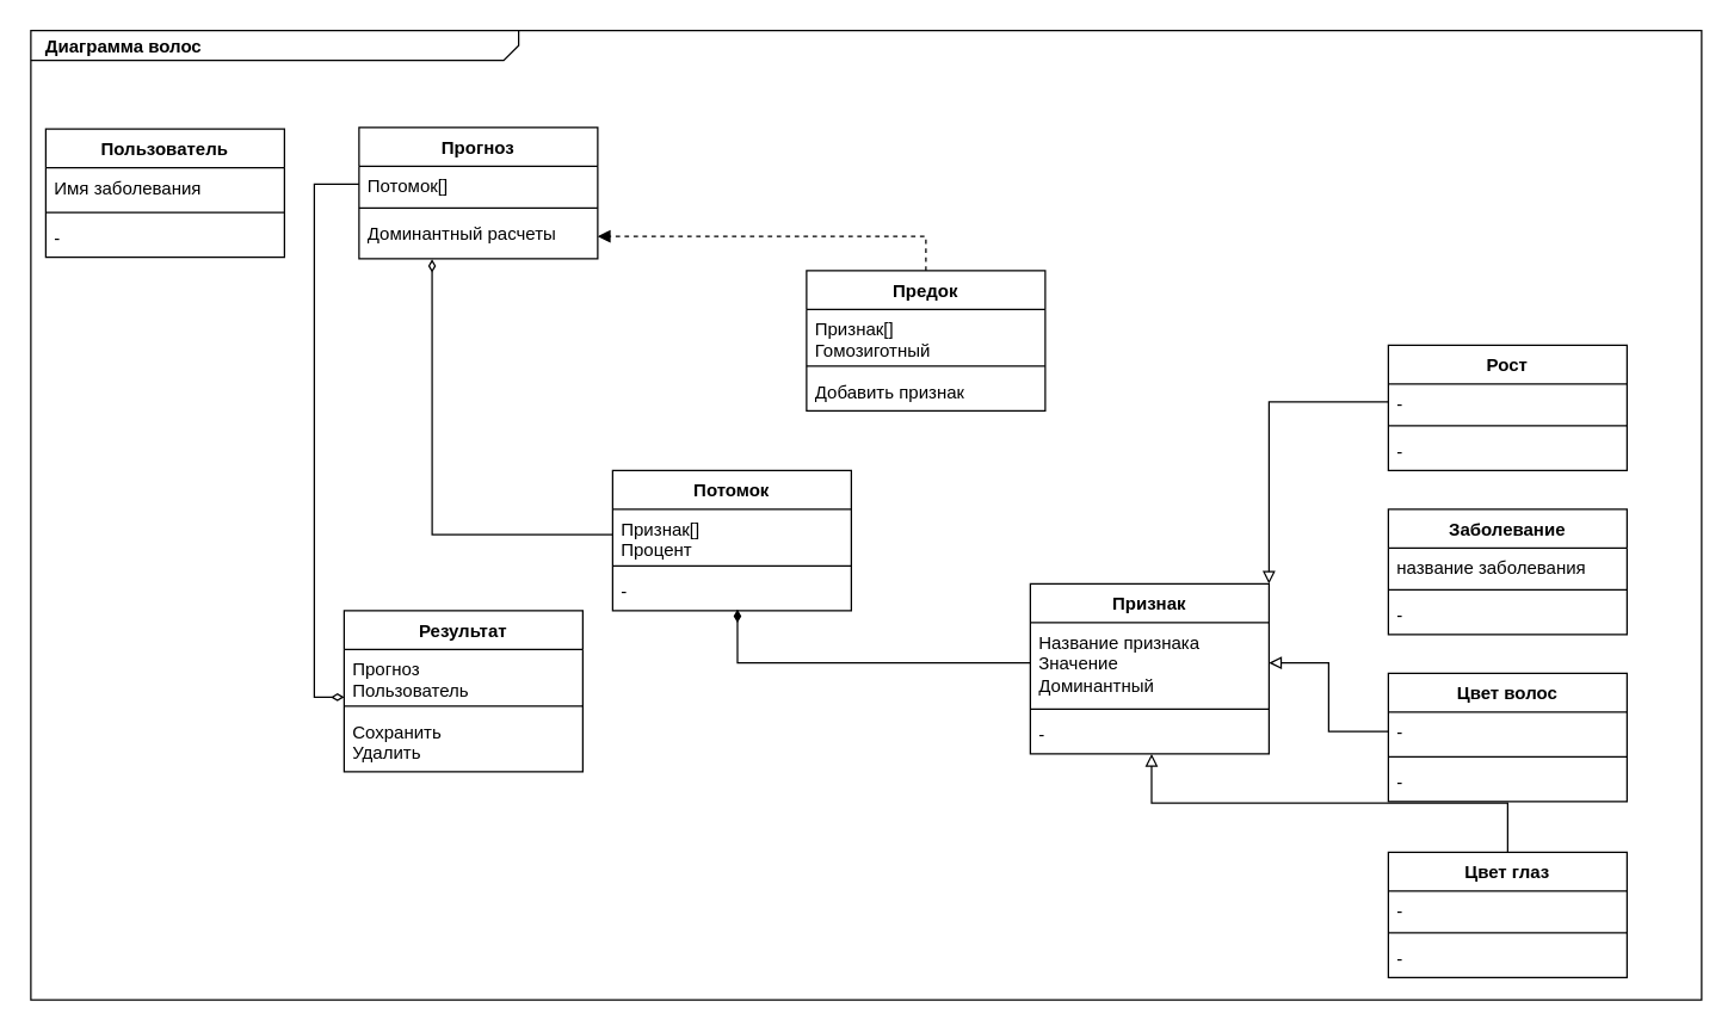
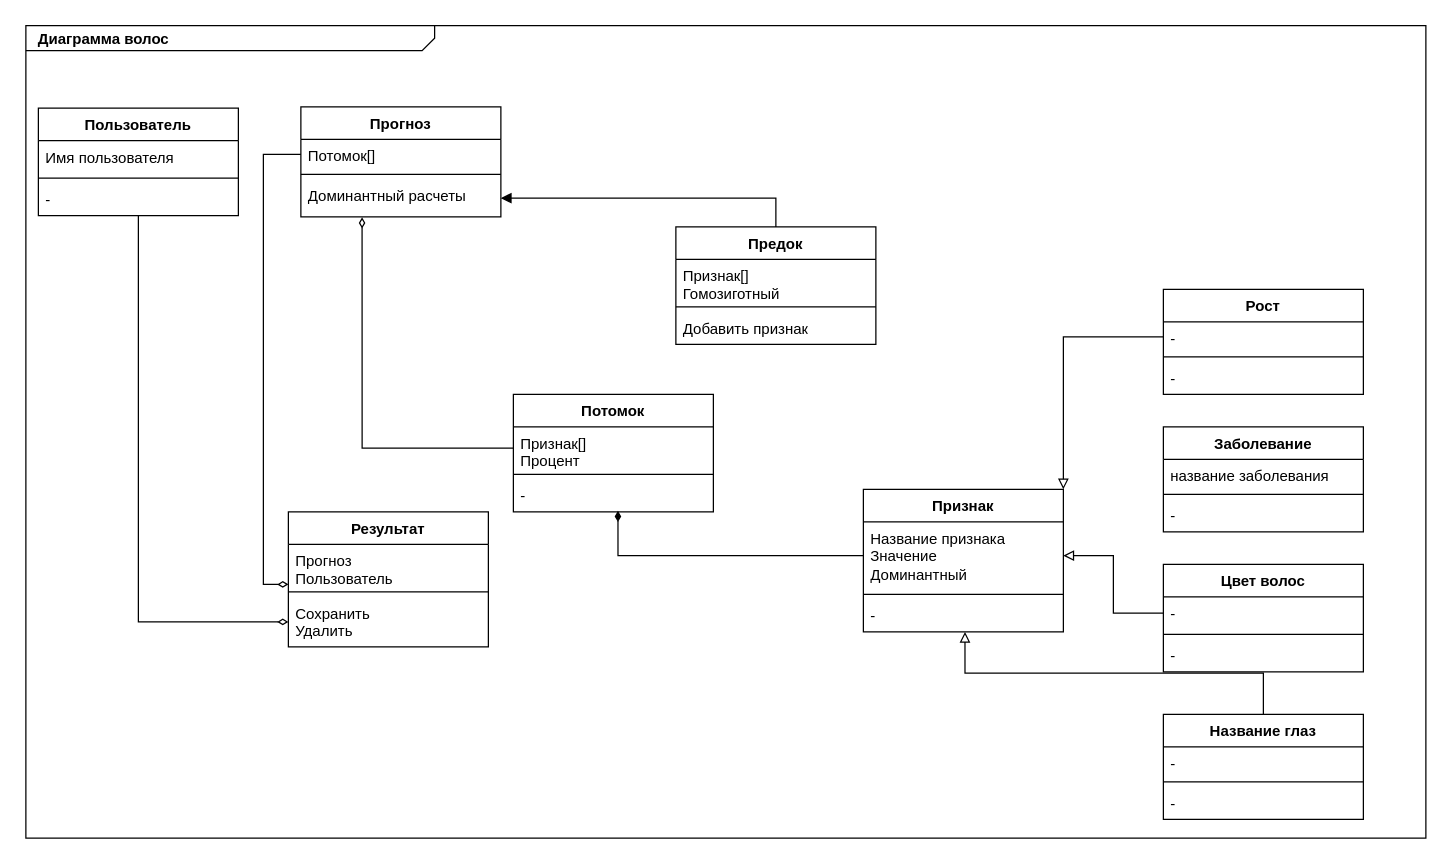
  <mxCell id="0" style=";html=1;" />
  <mxCell id="1" style=";html=1;" parent="0" />
  <mxCell id="2" value="&lt;p style=&quot;margin: 0px ; margin-top: 4px ; margin-left: 10px ; text-align: left&quot;&gt;&lt;b&gt;Диаграмма волос&lt;/b&gt;&lt;/p&gt;" style="html=1;strokeWidth=1;shape=mxgraph.sysml.package;html=1;overflow=fill;whiteSpace=wrap;fillColor=none;gradientColor=none;fontSize=12;align=center;labelX=327.64;" parent="1" vertex="1"><mxGeometry x="20" y="20" width="1120" height="650" as="geometry" /></mxCell>
  <mxCell id="3" value="Прогноз" style="swimlane;fontStyle=1;align=center;verticalAlign=top;childLayout=stackLayout;horizontal=1;startSize=26;horizontalStack=0;resizeParent=1;resizeParentMax=0;resizeLast=0;collapsible=1;marginBottom=0;whiteSpace=wrap;html=1;" vertex="1" parent="1"><mxGeometry x="240" y="85" width="160" height="88" as="geometry"><mxRectangle x="560" y="641" width="90" height="30" as="alternateBounds" /></mxGeometry></mxCell>
  <mxCell id="4" value="&lt;div&gt;Потомок[]&lt;/div&gt;" style="text;strokeColor=none;fillColor=none;align=left;verticalAlign=top;spacingLeft=4;spacingRight=4;overflow=hidden;rotatable=0;points=[[0,0.5],[1,0.5]];portConstraint=eastwest;whiteSpace=wrap;html=1;" vertex="1" parent="3"><mxGeometry y="26" width="160" height="24" as="geometry" /></mxCell>
  <mxCell id="5" value="" style="line;strokeWidth=1;fillColor=none;align=left;verticalAlign=middle;spacingTop=-1;spacingLeft=3;spacingRight=3;rotatable=0;labelPosition=right;points=[];portConstraint=eastwest;strokeColor=inherit;" vertex="1" parent="3"><mxGeometry y="50" width="160" height="8" as="geometry" /></mxCell>
  <mxCell id="6" value="Доминантный расчеты" style="text;strokeColor=none;fillColor=none;align=left;verticalAlign=top;spacingLeft=4;spacingRight=4;overflow=hidden;rotatable=0;points=[[0,0.5],[1,0.5]];portConstraint=eastwest;whiteSpace=wrap;html=1;" vertex="1" parent="3"><mxGeometry y="58" width="160" height="30" as="geometry" /></mxCell>
  <mxCell id="7" value="Потомок" style="swimlane;fontStyle=1;align=center;verticalAlign=top;childLayout=stackLayout;horizontal=1;startSize=26;horizontalStack=0;resizeParent=1;resizeParentMax=0;resizeLast=0;collapsible=1;marginBottom=0;whiteSpace=wrap;html=1;" vertex="1" parent="1"><mxGeometry x="410" y="315" width="160" height="94" as="geometry" /></mxCell>
  <mxCell id="8" value="Признак[]&lt;div&gt;Процент&lt;/div&gt;" style="text;strokeColor=none;fillColor=none;align=left;verticalAlign=top;spacingLeft=4;spacingRight=4;overflow=hidden;rotatable=0;points=[[0,0.5],[1,0.5]];portConstraint=eastwest;whiteSpace=wrap;html=1;" vertex="1" parent="7"><mxGeometry y="26" width="160" height="34" as="geometry" /></mxCell>
  <mxCell id="9" value="" style="line;strokeWidth=1;fillColor=none;align=left;verticalAlign=middle;spacingTop=-1;spacingLeft=3;spacingRight=3;rotatable=0;labelPosition=right;points=[];portConstraint=eastwest;strokeColor=inherit;" vertex="1" parent="7"><mxGeometry y="60" width="160" height="8" as="geometry" /></mxCell>
  <mxCell id="10" value="-" style="text;strokeColor=none;fillColor=none;align=left;verticalAlign=top;spacingLeft=4;spacingRight=4;overflow=hidden;rotatable=0;points=[[0,0.5],[1,0.5]];portConstraint=eastwest;whiteSpace=wrap;html=1;" vertex="1" parent="7"><mxGeometry y="68" width="160" height="26" as="geometry" /></mxCell>
- <mxCell id="11" style="edgeStyle=orthogonalEdgeStyle;rounded=0;orthogonalLoop=1;jettySize=auto;html=1;endArrow=block;endFill=1;dashed=1;" edge="1" parent="1" source="12" target="6"><mxGeometry relative="1" as="geometry" /></mxCell>
+ <mxCell id="11" style="edgeStyle=orthogonalEdgeStyle;rounded=0;orthogonalLoop=1;jettySize=auto;html=1;endArrow=block;endFill=1;" edge="1" parent="1" source="12" target="6"><mxGeometry relative="1" as="geometry" /></mxCell>
  <mxCell id="12" value="Предок" style="swimlane;fontStyle=1;align=center;verticalAlign=top;childLayout=stackLayout;horizontal=1;startSize=26;horizontalStack=0;resizeParent=1;resizeParentMax=0;resizeLast=0;collapsible=1;marginBottom=0;whiteSpace=wrap;html=1;" vertex="1" parent="1"><mxGeometry x="540" y="181" width="160" height="94" as="geometry" /></mxCell>
  <mxCell id="13" value="Признак[]&lt;div&gt;Гомозиготный&lt;/div&gt;&lt;div&gt;&lt;br&gt;&lt;/div&gt;" style="text;strokeColor=none;fillColor=none;align=left;verticalAlign=top;spacingLeft=4;spacingRight=4;overflow=hidden;rotatable=0;points=[[0,0.5],[1,0.5]];portConstraint=eastwest;whiteSpace=wrap;html=1;" vertex="1" parent="12"><mxGeometry y="26" width="160" height="34" as="geometry" /></mxCell>
  <mxCell id="14" value="" style="line;strokeWidth=1;fillColor=none;align=left;verticalAlign=middle;spacingTop=-1;spacingLeft=3;spacingRight=3;rotatable=0;labelPosition=right;points=[];portConstraint=eastwest;strokeColor=inherit;" vertex="1" parent="12"><mxGeometry y="60" width="160" height="8" as="geometry" /></mxCell>
  <mxCell id="15" value="Добавить признак" style="text;strokeColor=none;fillColor=none;align=left;verticalAlign=top;spacingLeft=4;spacingRight=4;overflow=hidden;rotatable=0;points=[[0,0.5],[1,0.5]];portConstraint=eastwest;whiteSpace=wrap;html=1;" vertex="1" parent="12"><mxGeometry y="68" width="160" height="26" as="geometry" /></mxCell>
  <mxCell id="16" value="Признак" style="swimlane;fontStyle=1;align=center;verticalAlign=top;childLayout=stackLayout;horizontal=1;startSize=26;horizontalStack=0;resizeParent=1;resizeParentMax=0;resizeLast=0;collapsible=1;marginBottom=0;whiteSpace=wrap;html=1;" vertex="1" parent="1"><mxGeometry x="690" y="391" width="160" height="114" as="geometry" /></mxCell>
  <mxCell id="17" value="&lt;div&gt;Название признака&lt;/div&gt;&lt;div&gt;Значение&lt;br&gt;Доминантный&lt;/div&gt;&lt;div&gt;&lt;br&gt;&lt;/div&gt;" style="text;strokeColor=none;fillColor=none;align=left;verticalAlign=top;spacingLeft=4;spacingRight=4;overflow=hidden;rotatable=0;points=[[0,0.5],[1,0.5]];portConstraint=eastwest;whiteSpace=wrap;html=1;" vertex="1" parent="16"><mxGeometry y="26" width="160" height="54" as="geometry" /></mxCell>
  <mxCell id="18" value="" style="line;strokeWidth=1;fillColor=none;align=left;verticalAlign=middle;spacingTop=-1;spacingLeft=3;spacingRight=3;rotatable=0;labelPosition=right;points=[];portConstraint=eastwest;strokeColor=inherit;" vertex="1" parent="16"><mxGeometry y="80" width="160" height="8" as="geometry" /></mxCell>
  <mxCell id="19" value="-" style="text;strokeColor=none;fillColor=none;align=left;verticalAlign=top;spacingLeft=4;spacingRight=4;overflow=hidden;rotatable=0;points=[[0,0.5],[1,0.5]];portConstraint=eastwest;whiteSpace=wrap;html=1;" vertex="1" parent="16"><mxGeometry y="88" width="160" height="26" as="geometry" /></mxCell>
  <mxCell id="20" value="Заболевание" style="swimlane;fontStyle=1;align=center;verticalAlign=top;childLayout=stackLayout;horizontal=1;startSize=26;horizontalStack=0;resizeParent=1;resizeParentMax=0;resizeLast=0;collapsible=1;marginBottom=0;whiteSpace=wrap;html=1;" vertex="1" parent="1"><mxGeometry x="930" y="341" width="160" height="84" as="geometry" /></mxCell>
  <mxCell id="21" value="название заболевания&lt;div&gt;&lt;div&gt;&lt;br&gt;&lt;/div&gt;&lt;/div&gt;" style="text;strokeColor=none;fillColor=none;align=left;verticalAlign=top;spacingLeft=4;spacingRight=4;overflow=hidden;rotatable=0;points=[[0,0.5],[1,0.5]];portConstraint=eastwest;whiteSpace=wrap;html=1;" vertex="1" parent="20"><mxGeometry y="26" width="160" height="24" as="geometry" /></mxCell>
  <mxCell id="22" value="" style="line;strokeWidth=1;fillColor=none;align=left;verticalAlign=middle;spacingTop=-1;spacingLeft=3;spacingRight=3;rotatable=0;labelPosition=right;points=[];portConstraint=eastwest;strokeColor=inherit;" vertex="1" parent="20"><mxGeometry y="50" width="160" height="8" as="geometry" /></mxCell>
  <mxCell id="23" value="-" style="text;strokeColor=none;fillColor=none;align=left;verticalAlign=top;spacingLeft=4;spacingRight=4;overflow=hidden;rotatable=0;points=[[0,0.5],[1,0.5]];portConstraint=eastwest;whiteSpace=wrap;html=1;" vertex="1" parent="20"><mxGeometry y="58" width="160" height="26" as="geometry" /></mxCell>
- <mxCell id="24" value="Цвет глаз" style="swimlane;fontStyle=1;align=center;verticalAlign=top;childLayout=stackLayout;horizontal=1;startSize=26;horizontalStack=0;resizeParent=1;resizeParentMax=0;resizeLast=0;collapsible=1;marginBottom=0;whiteSpace=wrap;html=1;" vertex="1" parent="1"><mxGeometry x="930" y="571" width="160" height="84" as="geometry" /></mxCell>
+ <mxCell id="24" value="Название глаз" style="swimlane;fontStyle=1;align=center;verticalAlign=top;childLayout=stackLayout;horizontal=1;startSize=26;horizontalStack=0;resizeParent=1;resizeParentMax=0;resizeLast=0;collapsible=1;marginBottom=0;whiteSpace=wrap;html=1;" vertex="1" parent="1"><mxGeometry x="930" y="571" width="160" height="84" as="geometry" /></mxCell>
  <mxCell id="25" value="-" style="text;strokeColor=none;fillColor=none;align=left;verticalAlign=top;spacingLeft=4;spacingRight=4;overflow=hidden;rotatable=0;points=[[0,0.5],[1,0.5]];portConstraint=eastwest;whiteSpace=wrap;html=1;" vertex="1" parent="24"><mxGeometry y="26" width="160" height="24" as="geometry" /></mxCell>
  <mxCell id="26" value="" style="line;strokeWidth=1;fillColor=none;align=left;verticalAlign=middle;spacingTop=-1;spacingLeft=3;spacingRight=3;rotatable=0;labelPosition=right;points=[];portConstraint=eastwest;strokeColor=inherit;" vertex="1" parent="24"><mxGeometry y="50" width="160" height="8" as="geometry" /></mxCell>
  <mxCell id="27" value="-" style="text;strokeColor=none;fillColor=none;align=left;verticalAlign=top;spacingLeft=4;spacingRight=4;overflow=hidden;rotatable=0;points=[[0,0.5],[1,0.5]];portConstraint=eastwest;whiteSpace=wrap;html=1;" vertex="1" parent="24"><mxGeometry y="58" width="160" height="26" as="geometry" /></mxCell>
  <mxCell id="28" value="Цвет волос" style="swimlane;fontStyle=1;align=center;verticalAlign=top;childLayout=stackLayout;horizontal=1;startSize=26;horizontalStack=0;resizeParent=1;resizeParentMax=0;resizeLast=0;collapsible=1;marginBottom=0;whiteSpace=wrap;html=1;" vertex="1" parent="1"><mxGeometry x="930" y="451" width="160" height="86" as="geometry" /></mxCell>
  <mxCell id="29" value="-" style="text;strokeColor=none;fillColor=none;align=left;verticalAlign=top;spacingLeft=4;spacingRight=4;overflow=hidden;rotatable=0;points=[[0,0.5],[1,0.5]];portConstraint=eastwest;whiteSpace=wrap;html=1;" vertex="1" parent="28"><mxGeometry y="26" width="160" height="26" as="geometry" /></mxCell>
  <mxCell id="30" value="" style="line;strokeWidth=1;fillColor=none;align=left;verticalAlign=middle;spacingTop=-1;spacingLeft=3;spacingRight=3;rotatable=0;labelPosition=right;points=[];portConstraint=eastwest;strokeColor=inherit;" vertex="1" parent="28"><mxGeometry y="52" width="160" height="8" as="geometry" /></mxCell>
  <mxCell id="31" value="-" style="text;strokeColor=none;fillColor=none;align=left;verticalAlign=top;spacingLeft=4;spacingRight=4;overflow=hidden;rotatable=0;points=[[0,0.5],[1,0.5]];portConstraint=eastwest;whiteSpace=wrap;html=1;" vertex="1" parent="28"><mxGeometry y="60" width="160" height="26" as="geometry" /></mxCell>
  <mxCell id="32" value="Рост" style="swimlane;fontStyle=1;align=center;verticalAlign=top;childLayout=stackLayout;horizontal=1;startSize=26;horizontalStack=0;resizeParent=1;resizeParentMax=0;resizeLast=0;collapsible=1;marginBottom=0;whiteSpace=wrap;html=1;" vertex="1" parent="1"><mxGeometry x="930" y="231" width="160" height="84" as="geometry" /></mxCell>
  <mxCell id="33" value="-" style="text;strokeColor=none;fillColor=none;align=left;verticalAlign=top;spacingLeft=4;spacingRight=4;overflow=hidden;rotatable=0;points=[[0,0.5],[1,0.5]];portConstraint=eastwest;whiteSpace=wrap;html=1;" vertex="1" parent="32"><mxGeometry y="26" width="160" height="24" as="geometry" /></mxCell>
  <mxCell id="34" value="" style="line;strokeWidth=1;fillColor=none;align=left;verticalAlign=middle;spacingTop=-1;spacingLeft=3;spacingRight=3;rotatable=0;labelPosition=right;points=[];portConstraint=eastwest;strokeColor=inherit;" vertex="1" parent="32"><mxGeometry y="50" width="160" height="8" as="geometry" /></mxCell>
  <mxCell id="35" value="-" style="text;strokeColor=none;fillColor=none;align=left;verticalAlign=top;spacingLeft=4;spacingRight=4;overflow=hidden;rotatable=0;points=[[0,0.5],[1,0.5]];portConstraint=eastwest;whiteSpace=wrap;html=1;" vertex="1" parent="32"><mxGeometry y="58" width="160" height="26" as="geometry" /></mxCell>
  <mxCell id="36" style="edgeStyle=orthogonalEdgeStyle;rounded=0;orthogonalLoop=1;jettySize=auto;html=1;entryX=1;entryY=0;entryDx=0;entryDy=0;endArrow=block;endFill=0;" edge="1" parent="1" source="33" target="16"><mxGeometry relative="1" as="geometry" /></mxCell>
  <mxCell id="37" style="edgeStyle=orthogonalEdgeStyle;rounded=0;orthogonalLoop=1;jettySize=auto;html=1;entryX=1;entryY=0.5;entryDx=0;entryDy=0;endArrow=block;endFill=0;" edge="1" parent="1" source="29" target="17"><mxGeometry relative="1" as="geometry" /></mxCell>
  <mxCell id="38" style="edgeStyle=orthogonalEdgeStyle;rounded=0;orthogonalLoop=1;jettySize=auto;html=1;entryX=0.508;entryY=1;entryDx=0;entryDy=0;entryPerimeter=0;endArrow=block;endFill=0;" edge="1" parent="1" source="24" target="19"><mxGeometry relative="1" as="geometry" /></mxCell>
+ <mxCell id="39" style="edgeStyle=orthogonalEdgeStyle;rounded=0;orthogonalLoop=1;jettySize=auto;html=1;endArrow=diamondThin;endFill=0;" edge="1" parent="1" source="40" target="49"><mxGeometry relative="1" as="geometry" /></mxCell>
  <mxCell id="40" value="Пользователь" style="swimlane;fontStyle=1;align=center;verticalAlign=top;childLayout=stackLayout;horizontal=1;startSize=26;horizontalStack=0;resizeParent=1;resizeParentMax=0;resizeLast=0;collapsible=1;marginBottom=0;whiteSpace=wrap;html=1;" vertex="1" parent="1"><mxGeometry x="30" y="86" width="160" height="86" as="geometry" /></mxCell>
- <mxCell id="41" value="Имя заболевания" style="text;strokeColor=none;fillColor=none;align=left;verticalAlign=top;spacingLeft=4;spacingRight=4;overflow=hidden;rotatable=0;points=[[0,0.5],[1,0.5]];portConstraint=eastwest;whiteSpace=wrap;html=1;" vertex="1" parent="40"><mxGeometry y="26" width="160" height="26" as="geometry" /></mxCell>
+ <mxCell id="41" value="Имя пользователя" style="text;strokeColor=none;fillColor=none;align=left;verticalAlign=top;spacingLeft=4;spacingRight=4;overflow=hidden;rotatable=0;points=[[0,0.5],[1,0.5]];portConstraint=eastwest;whiteSpace=wrap;html=1;" vertex="1" parent="40"><mxGeometry y="26" width="160" height="26" as="geometry" /></mxCell>
  <mxCell id="42" value="" style="line;strokeWidth=1;fillColor=none;align=left;verticalAlign=middle;spacingTop=-1;spacingLeft=3;spacingRight=3;rotatable=0;labelPosition=right;points=[];portConstraint=eastwest;strokeColor=inherit;" vertex="1" parent="40"><mxGeometry y="52" width="160" height="8" as="geometry" /></mxCell>
  <mxCell id="43" value="-" style="text;strokeColor=none;fillColor=none;align=left;verticalAlign=top;spacingLeft=4;spacingRight=4;overflow=hidden;rotatable=0;points=[[0,0.5],[1,0.5]];portConstraint=eastwest;whiteSpace=wrap;html=1;" vertex="1" parent="40"><mxGeometry y="60" width="160" height="26" as="geometry" /></mxCell>
  <mxCell id="44" style="edgeStyle=orthogonalEdgeStyle;rounded=0;orthogonalLoop=1;jettySize=auto;html=1;entryX=0.306;entryY=1.012;entryDx=0;entryDy=0;entryPerimeter=0;endArrow=diamondThin;endFill=0;" edge="1" parent="1" source="8" target="6"><mxGeometry relative="1" as="geometry" /></mxCell>
  <mxCell id="45" style="edgeStyle=orthogonalEdgeStyle;rounded=0;orthogonalLoop=1;jettySize=auto;html=1;entryX=0.523;entryY=0.968;entryDx=0;entryDy=0;entryPerimeter=0;endArrow=diamondThin;endFill=1;" edge="1" parent="1" source="17" target="10"><mxGeometry relative="1" as="geometry" /></mxCell>
  <mxCell id="46" value="Результат" style="swimlane;fontStyle=1;align=center;verticalAlign=top;childLayout=stackLayout;horizontal=1;startSize=26;horizontalStack=0;resizeParent=1;resizeParentMax=0;resizeLast=0;collapsible=1;marginBottom=0;whiteSpace=wrap;html=1;" vertex="1" parent="1"><mxGeometry x="230" y="409" width="160" height="108" as="geometry" /></mxCell>
  <mxCell id="47" value="Прогноз&lt;div&gt;Пользователь&lt;/div&gt;" style="text;strokeColor=none;fillColor=none;align=left;verticalAlign=top;spacingLeft=4;spacingRight=4;overflow=hidden;rotatable=0;points=[[0,0.5],[1,0.5]];portConstraint=eastwest;whiteSpace=wrap;html=1;" vertex="1" parent="46"><mxGeometry y="26" width="160" height="34" as="geometry" /></mxCell>
  <mxCell id="48" value="" style="line;strokeWidth=1;fillColor=none;align=left;verticalAlign=middle;spacingTop=-1;spacingLeft=3;spacingRight=3;rotatable=0;labelPosition=right;points=[];portConstraint=eastwest;strokeColor=inherit;" vertex="1" parent="46"><mxGeometry y="60" width="160" height="8" as="geometry" /></mxCell>
  <mxCell id="49" value="Сохранить&lt;div&gt;Удалить&lt;/div&gt;" style="text;strokeColor=none;fillColor=none;align=left;verticalAlign=top;spacingLeft=4;spacingRight=4;overflow=hidden;rotatable=0;points=[[0,0.5],[1,0.5]];portConstraint=eastwest;whiteSpace=wrap;html=1;" vertex="1" parent="46"><mxGeometry y="68" width="160" height="40" as="geometry" /></mxCell>
  <mxCell id="50" style="edgeStyle=orthogonalEdgeStyle;rounded=0;orthogonalLoop=1;jettySize=auto;html=1;entryX=0;entryY=0.941;entryDx=0;entryDy=0;entryPerimeter=0;endArrow=diamondThin;endFill=0;" edge="1" parent="1" source="4" target="47"><mxGeometry relative="1" as="geometry" /></mxCell>
